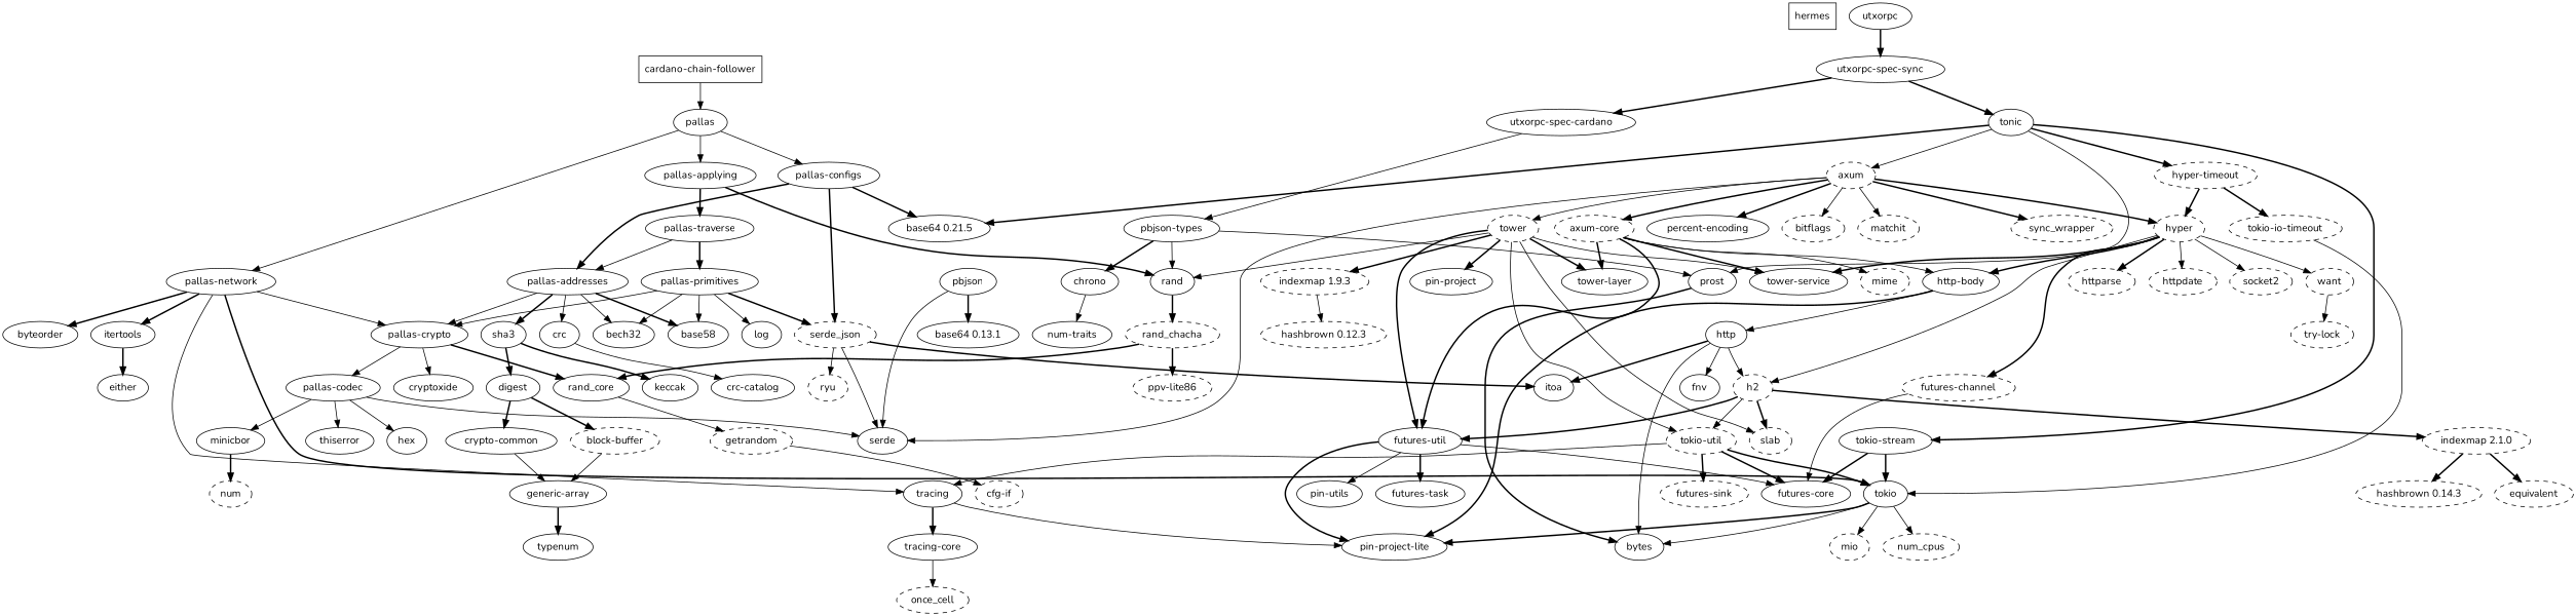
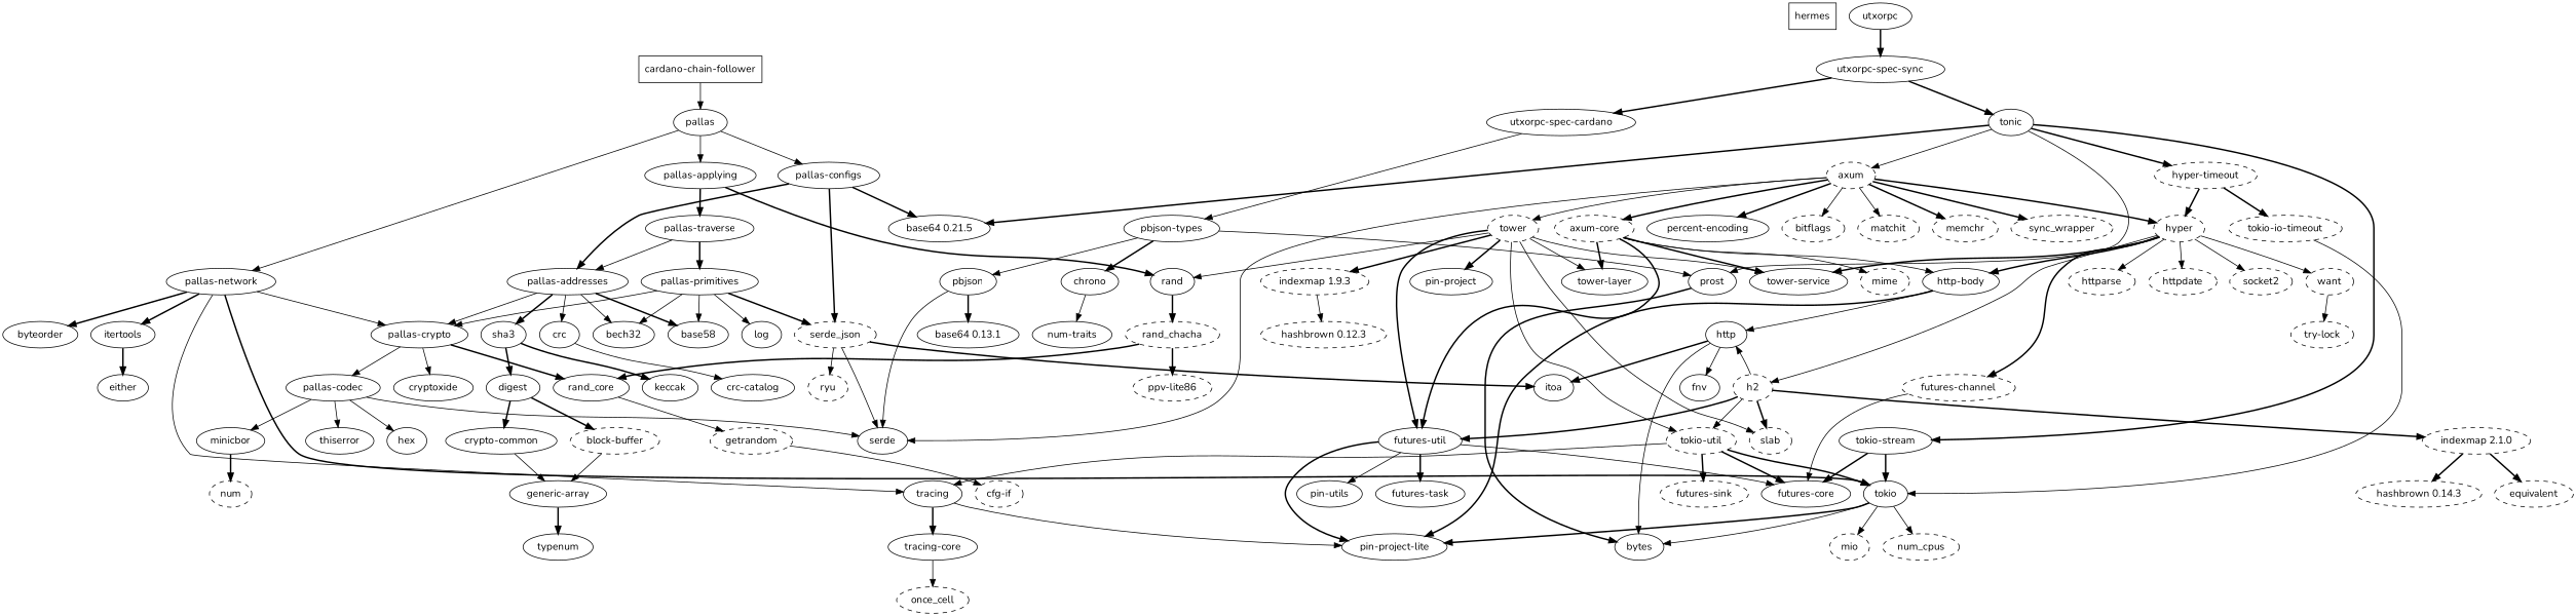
  digraph {
    fontname=Nunito
    node [fontname=Nunito]
    edge [fontname=Nunito style=solid]
    n1 [label=hermes shape=box]
    n2 [label="cardano-chain-follower" shape=box]
    n3 [label=pallas]
    n4 [label="pallas-applying"]
    n5 [label="pallas-configs"]
    n6 [label="pallas-network"]
    n7 [label="pallas-traverse"]
    n8 [label=rand]
    n9 [label="pallas-addresses"]
    n10 [label="base64 0.21.5"]
    n11 [label=serde_json style=dashed]
    n12 [label="pallas-crypto"]
    n13 [label=byteorder]
    n14 [label=itertools]
    n15 [label=tokio]
    n16 [label=tracing]
    n17 [label=base58]
    n18 [label=bech32]
    n19 [label=crc]
    n20 [label=sha3]
    n21 [label="pallas-codec"]
    n22 [label=cryptoxide]
    n23 [label=rand_core]
    n24 [label="crc-catalog"]
    n25 [label=digest]
    n26 [label=keccak]
    n27 [label="pallas-primitives"]
    n28 [label=rand_chacha style=dashed]
    n29 [label=hex]
    n30 [label=thiserror]
    n31 [label=minicbor]
    n32 [label=serde]
    n33 [label=num style=dashed]
    n34 [label=itoa]
    n35 [label=ryu style=dashed]
    n36 [label=getrandom style=dashed]
    n37 [label=either]
    n38 [label=bytes]
    n39 [label=mio style=dashed]
    n40 [label=num_cpus style=dashed]
    n41 [label="pin-project-lite"]
    n42 [label="tracing-core"]
    n43 [label=log]
    n44 [label=utxorpc]
    n45 [label="utxorpc-spec-sync"]
    n46 [label="block-buffer" style=dashed]
    n47 [label="crypto-common"]
    n48 [label="ppv-lite86" style=dashed]
    n49 [label="cfg-if" style=dashed]
    n50 [label=once_cell style=dashed]
    n51 [label="utxorpc-spec-cardano"]
    n52 [label=tonic]
    n53 [label="generic-array"]
    n54 [label="pbjson-types"]
    n55 [label=pbjson]
    n56 [label=prost]
    n57 [label=chrono]
    n58 [label=axum style=dashed]
    n59 [label="hyper-timeout" style=dashed]
    n60 [label="tokio-stream"]
    n61 [label=typenum]
    n62 [label="base64 0.13.1"]
    n63 [label="num-traits"]
    n64 [label=hyper style=dashed]
    n65 [label="percent-encoding"]
    n66 [label=tower style=dashed]
    n67 [label="axum-core" style=dashed]
    n68 [label=bitflags style=dashed]
    n69 [label=matchit style=dashed]
+   n70 [label=memchr style=dashed]
    n71 [label=sync_wrapper style=dashed]
    n72 [label="tokio-io-timeout" style=dashed]
    n73 [label="futures-core"]
    n74 [label=h2 style=dashed]
    n75 [label="http-body"]
    n76 [label="tower-service"]
    n77 [label="futures-channel" style=dashed]
    n78 [label=httparse style=dashed]
    n79 [label=httpdate style=dashed]
    n80 [label=socket2 style=dashed]
    n81 [label=want style=dashed]
    n82 [label="futures-util"]
    n83 [label=slab style=dashed]
    n84 [label="tokio-util" style=dashed]
    n85 [label="pin-project"]
    n86 [label="tower-layer"]
    n87 [label="indexmap 1.9.3" style=dashed]
    n88 [label=mime style=dashed]
    n89 [label="futures-task"]
    n90 [label="pin-utils"]
    n91 [label=http]
    n92 [label="indexmap 2.1.0" style=dashed]
    n93 [label=fnv]
    n94 [label=equivalent style=dashed]
    n95 [label="hashbrown 0.14.3" style=dashed]
    n96 [label="futures-sink" style=dashed]
    n97 [label="try-lock" style=dashed]
    n98 [label="hashbrown 0.12.3" style=dashed]
    n2 -> n3
    n3 -> n4
    n3 -> n5
    n3 -> n6
    n4 -> n7 [style=bold]
    n4 -> n8 [style=bold]
    n5 -> n9 [style=bold]
    n5 -> n10 [style=bold]
    n5 -> n11 [style=bold]
    n6 -> n12
    n6 -> n13 [style=bold]
    n6 -> n14 [style=bold]
    n6 -> n15 [style=bold]
    n6 -> n16
    n7 -> n9
    n7 -> n27 [style=bold]
    n8 -> n28 [style=bold]
    n9 -> n12
    n9 -> n17 [style=bold]
    n9 -> n18
    n9 -> n19
    n9 -> n20 [style=bold]
    n11 -> n32
    n11 -> n34 [style=bold]
    n11 -> n35
    n12 -> n21
    n12 -> n22
    n12 -> n23 [style=bold]
    n14 -> n37 [style=bold]
    n15 -> n38
    n15 -> n39
    n15 -> n40
    n15 -> n41 [style=bold]
    n16 -> n41
    n16 -> n42 [style=bold]
    n19 -> n24
    n20 -> n25 [style=bold]
    n20 -> n26 [style=bold]
    n21 -> n29
    n21 -> n30
    n21 -> n31
    n21 -> n32
    n23 -> n36
    n25 -> n46 [style=bold]
    n25 -> n47 [style=bold]
    n27 -> n11 [style=bold]
    n27 -> n12
    n27 -> n17
    n27 -> n18
    n27 -> n43
    n28 -> n23 [style=bold]
    n28 -> n48 [style=bold]
    n31 -> n33 [style=bold]
    n36 -> n49
    n42 -> n50
    n44 -> n45 [style=bold]
    n45 -> n51 [style=bold]
    n45 -> n52 [style=bold]
    n46 -> n53
    n47 -> n53
    n51 -> n54
    n52 -> n10 [style=bold]
    n52 -> n56
    n52 -> n58
    n52 -> n59 [style=bold]
    n52 -> n60 [style=bold]
    n53 -> n61 [style=bold]
-   n54 -> n8
+   n54 -> n55
    n54 -> n56
    n54 -> n57 [style=bold]
    n55 -> n32
    n55 -> n62 [style=bold]
    n56 -> n38 [style=bold]
    n57 -> n63
    n58 -> n32
    n58 -> n64 [style=bold]
    n58 -> n65 [style=bold]
    n58 -> n66
    n58 -> n67 [style=bold]
    n58 -> n68
    n58 -> n69
+   n58 -> n70 [style=bold]
    n58 -> n71 [style=bold]
    n59 -> n64 [style=bold]
    n59 -> n72 [style=bold]
    n60 -> n15 [style=bold]
    n60 -> n73 [style=bold]
    n64 -> n74
    n64 -> n75 [style=bold]
    n64 -> n76 [style=bold]
    n64 -> n77 [style=bold]
-   n64 -> n78 [style=bold]
+   n64 -> n78
    n64 -> n79
    n64 -> n80
    n64 -> n81
    n66 -> n8
    n66 -> n76
    n66 -> n82 [style=bold]
    n66 -> n83
    n66 -> n84
    n66 -> n85 [style=bold]
-   n66 -> n86 [style=bold]
+   n66 -> n86
    n66 -> n87 [style=bold]
    n67 -> n75
    n67 -> n76 [style=bold]
    n67 -> n82 [style=bold]
    n67 -> n86 [style=bold]
    n67 -> n88
    n72 -> n15
    n74 -> n82 [style=bold]
    n74 -> n83 [style=bold]
    n74 -> n84
-   n91 -> n74
+   n74 -> n91
    n74 -> n92 [style=bold]
    n75 -> n41 [style=bold]
    n75 -> n91
    n77 -> n73
    n81 -> n97
    n82 -> n41 [style=bold]
    n82 -> n73
    n82 -> n89 [style=bold]
    n82 -> n90
    n84 -> n15 [style=bold]
    n84 -> n16
    n84 -> n73 [style=bold]
    n84 -> n96 [style=bold]
    n87 -> n98
    n91 -> n34 [style=bold]
    n91 -> n38
    n91 -> n93
    n92 -> n94 [style=bold]
    n92 -> n95 [style=bold]
  }
